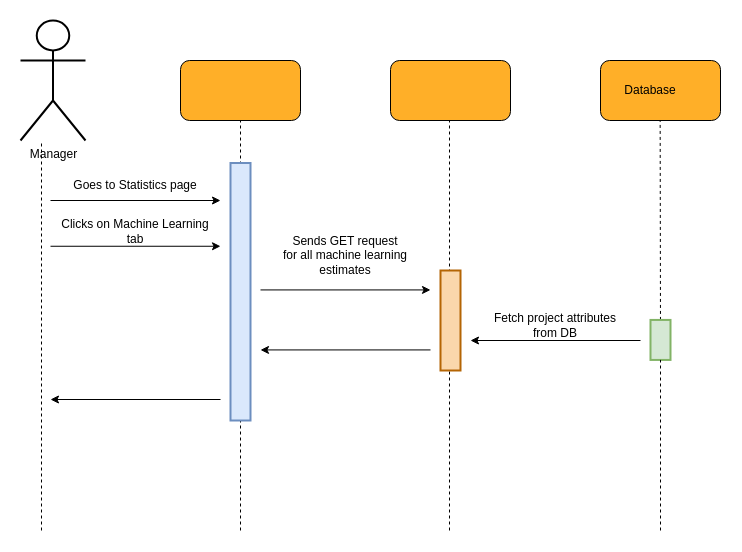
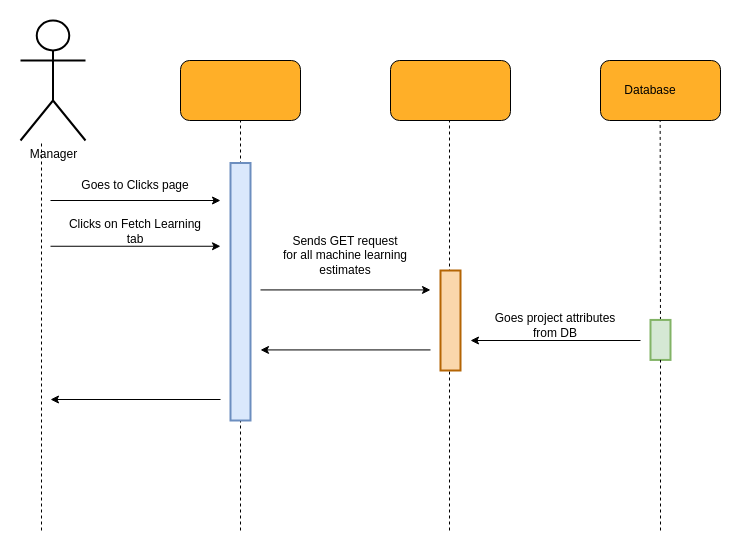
  <mxCell id="0" />
  <mxCell id="1" parent="0" />
  <mxCell id="2" value="" style="endArrow=none;dashed=1;html=1;rounded=0;jumpSize=6;strokeWidth=1;startArrow=none;fontSize=12;" edge="1" parent="1"><mxGeometry width="50" height="50" relative="1" as="geometry"><mxPoint x="449" y="530" as="sourcePoint" /><mxPoint x="449" y="120" as="targetPoint" /></mxGeometry></mxCell>
  <mxCell id="3" value="" style="group;fontSize=12;" vertex="1" connectable="0" parent="1"><mxGeometry x="180" y="60" width="120" height="60" as="geometry" /></mxCell>
  <mxCell id="4" value="" style="rounded=1;whiteSpace=wrap;html=1;fillColor=#FFAF28;fontSize=12;" vertex="1" parent="3"><mxGeometry width="120" height="60" as="geometry" /></mxCell>
  <mxCell id="5" value="" style="group;fontSize=12;" vertex="1" connectable="0" parent="1"><mxGeometry x="390" y="60" width="120" height="60" as="geometry" /></mxCell>
  <mxCell id="6" value="" style="rounded=1;whiteSpace=wrap;html=1;fillColor=#FFAF28;fontSize=12;" vertex="1" parent="5"><mxGeometry width="120" height="60" as="geometry" /></mxCell>
  <mxCell id="7" value="" style="endArrow=none;dashed=1;html=1;rounded=0;entryX=0.5;entryY=1;entryDx=0;entryDy=0;jumpSize=6;strokeWidth=1;fontSize=12;" edge="1" parent="1" target="4"><mxGeometry width="50" height="50" relative="1" as="geometry"><mxPoint x="240" y="530" as="sourcePoint" /><mxPoint x="390" y="40" as="targetPoint" /></mxGeometry></mxCell>
  <mxCell id="8" value="Manager" style="shape=umlActor;verticalLabelPosition=bottom;verticalAlign=top;html=1;outlineConnect=0;rounded=1;strokeWidth=2;fontSize=12;" vertex="1" parent="1"><mxGeometry x="20" y="20" width="65" height="120" as="geometry" /></mxCell>
  <mxCell id="9" value="" style="endArrow=none;dashed=1;html=1;rounded=0;jumpSize=6;strokeWidth=1;fontSize=12;" edge="1" parent="1"><mxGeometry width="50" height="50" relative="1" as="geometry"><mxPoint x="41" y="530" as="sourcePoint" /><mxPoint x="41" y="140" as="targetPoint" /></mxGeometry></mxCell>
  <mxCell id="10" value="" style="group;fontSize=12;" vertex="1" connectable="0" parent="1"><mxGeometry x="600" y="60" width="120" height="60" as="geometry" /></mxCell>
  <mxCell id="11" value="" style="rounded=1;whiteSpace=wrap;html=1;fillColor=#FFAF28;fontSize=12;" vertex="1" parent="10"><mxGeometry width="120" height="60" as="geometry" /></mxCell>
  <mxCell id="12" value="&lt;font style=&quot;font-size: 12px&quot;&gt;Database&lt;/font&gt;" style="text;html=1;strokeColor=none;fillColor=none;align=center;verticalAlign=middle;whiteSpace=wrap;rounded=0;fontSize=12;" vertex="1" parent="10"><mxGeometry x="20" y="15" width="60" height="30" as="geometry" /></mxCell>
  <mxCell id="13" value="" style="endArrow=none;dashed=1;html=1;rounded=0;jumpSize=6;strokeWidth=1;fontSize=12;startArrow=none;" edge="1" parent="1" source="16"><mxGeometry width="50" height="50" relative="1" as="geometry"><mxPoint x="659.66" y="620" as="sourcePoint" /><mxPoint x="659.66" y="120" as="targetPoint" /></mxGeometry></mxCell>
  <mxCell id="14" value="" style="rounded=0;whiteSpace=wrap;html=1;fontSize=12;strokeWidth=2;fillColor=#dae8fc;strokeColor=#6c8ebf;" vertex="1" parent="1"><mxGeometry x="230" y="162.5" width="20" height="257.5" as="geometry" /></mxCell>
  <mxCell id="15" value="" style="rounded=0;whiteSpace=wrap;html=1;fontSize=12;strokeWidth=2;fillColor=#fad7ac;strokeColor=#b46504;" vertex="1" parent="1"><mxGeometry x="440" y="270" width="20" height="100" as="geometry" /></mxCell>
  <mxCell id="16" value="" style="rounded=0;whiteSpace=wrap;html=1;fontSize=12;strokeWidth=2;fillColor=#d5e8d4;strokeColor=#82b366;" vertex="1" parent="1"><mxGeometry x="650" y="319.43" width="20" height="40" as="geometry" /></mxCell>
  <mxCell id="17" value="" style="endArrow=none;dashed=1;html=1;rounded=0;jumpSize=6;strokeWidth=1;fontSize=12;startArrow=none;" edge="1" parent="1" target="16"><mxGeometry width="50" height="50" relative="1" as="geometry"><mxPoint x="660" y="530" as="sourcePoint" /><mxPoint x="659.66" y="120" as="targetPoint" /></mxGeometry></mxCell>
  <mxCell id="18" value="" style="endArrow=classic;html=1;rounded=0;" edge="1" parent="1"><mxGeometry width="50" height="50" relative="1" as="geometry"><mxPoint x="50" y="200" as="sourcePoint" /><mxPoint x="220" y="200" as="targetPoint" /></mxGeometry></mxCell>
- <mxCell id="19" value="Goes to Statistics page" style="text;html=1;strokeColor=none;fillColor=none;align=center;verticalAlign=middle;whiteSpace=wrap;rounded=0;" vertex="1" parent="1"><mxGeometry x="60" y="170" width="150" height="30" as="geometry" /></mxCell>
+ <mxCell id="19" value="Goes to Clicks page" style="text;html=1;strokeColor=none;fillColor=none;align=center;verticalAlign=middle;whiteSpace=wrap;rounded=0;" vertex="1" parent="1"><mxGeometry x="60" y="170" width="150" height="30" as="geometry" /></mxCell>
  <mxCell id="20" value="" style="endArrow=classic;html=1;rounded=0;" edge="1" parent="1"><mxGeometry width="50" height="50" relative="1" as="geometry"><mxPoint x="50" y="245.75" as="sourcePoint" /><mxPoint x="220" y="245.75" as="targetPoint" /></mxGeometry></mxCell>
- <mxCell id="21" value="Clicks on Machine Learning tab" style="text;html=1;strokeColor=none;fillColor=none;align=center;verticalAlign=middle;whiteSpace=wrap;rounded=0;" vertex="1" parent="1"><mxGeometry x="60" y="215.75" width="150" height="30" as="geometry" /></mxCell>
+ <mxCell id="21" value="Clicks on Fetch Learning tab" style="text;html=1;strokeColor=none;fillColor=none;align=center;verticalAlign=middle;whiteSpace=wrap;rounded=0;" vertex="1" parent="1"><mxGeometry x="60" y="215.75" width="150" height="30" as="geometry" /></mxCell>
  <mxCell id="22" value="" style="endArrow=classic;html=1;rounded=0;" edge="1" parent="1"><mxGeometry width="50" height="50" relative="1" as="geometry"><mxPoint x="260" y="289.43" as="sourcePoint" /><mxPoint x="430" y="289.43" as="targetPoint" /></mxGeometry></mxCell>
  <mxCell id="23" value="Sends GET request&lt;br&gt;for all machine learning estimates" style="text;html=1;strokeColor=none;fillColor=none;align=center;verticalAlign=middle;whiteSpace=wrap;rounded=0;" vertex="1" parent="1"><mxGeometry x="270" y="240" width="150" height="30" as="geometry" /></mxCell>
  <mxCell id="24" value="" style="endArrow=classic;html=1;rounded=0;" edge="1" parent="1"><mxGeometry width="50" height="50" relative="1" as="geometry"><mxPoint x="640" y="340" as="sourcePoint" /><mxPoint x="470" y="340" as="targetPoint" /></mxGeometry></mxCell>
- <mxCell id="25" value="Fetch project attributes from DB" style="text;html=1;strokeColor=none;fillColor=none;align=center;verticalAlign=middle;whiteSpace=wrap;rounded=0;" vertex="1" parent="1"><mxGeometry x="480" y="310" width="150" height="30" as="geometry" /></mxCell>
+ <mxCell id="25" value="Goes project attributes from DB" style="text;html=1;strokeColor=none;fillColor=none;align=center;verticalAlign=middle;whiteSpace=wrap;rounded=0;" vertex="1" parent="1"><mxGeometry x="480" y="310" width="150" height="30" as="geometry" /></mxCell>
  <mxCell id="26" value="" style="group" vertex="1" connectable="0" parent="1"><mxGeometry x="260" y="319.43" width="170" height="30" as="geometry" /></mxCell>
  <mxCell id="27" value="" style="endArrow=classic;html=1;rounded=0;" edge="1" parent="26"><mxGeometry width="50" height="50" relative="1" as="geometry"><mxPoint x="170" y="30.0" as="sourcePoint" /><mxPoint y="30.0" as="targetPoint" /></mxGeometry></mxCell>
  <mxCell id="28" value="" style="group" vertex="1" connectable="0" parent="1"><mxGeometry x="50" y="369" width="170" height="30" as="geometry" /></mxCell>
  <mxCell id="29" value="" style="endArrow=classic;html=1;rounded=0;" edge="1" parent="28"><mxGeometry width="50" height="50" relative="1" as="geometry"><mxPoint x="170" y="30.0" as="sourcePoint" /><mxPoint y="30.0" as="targetPoint" /></mxGeometry></mxCell>
